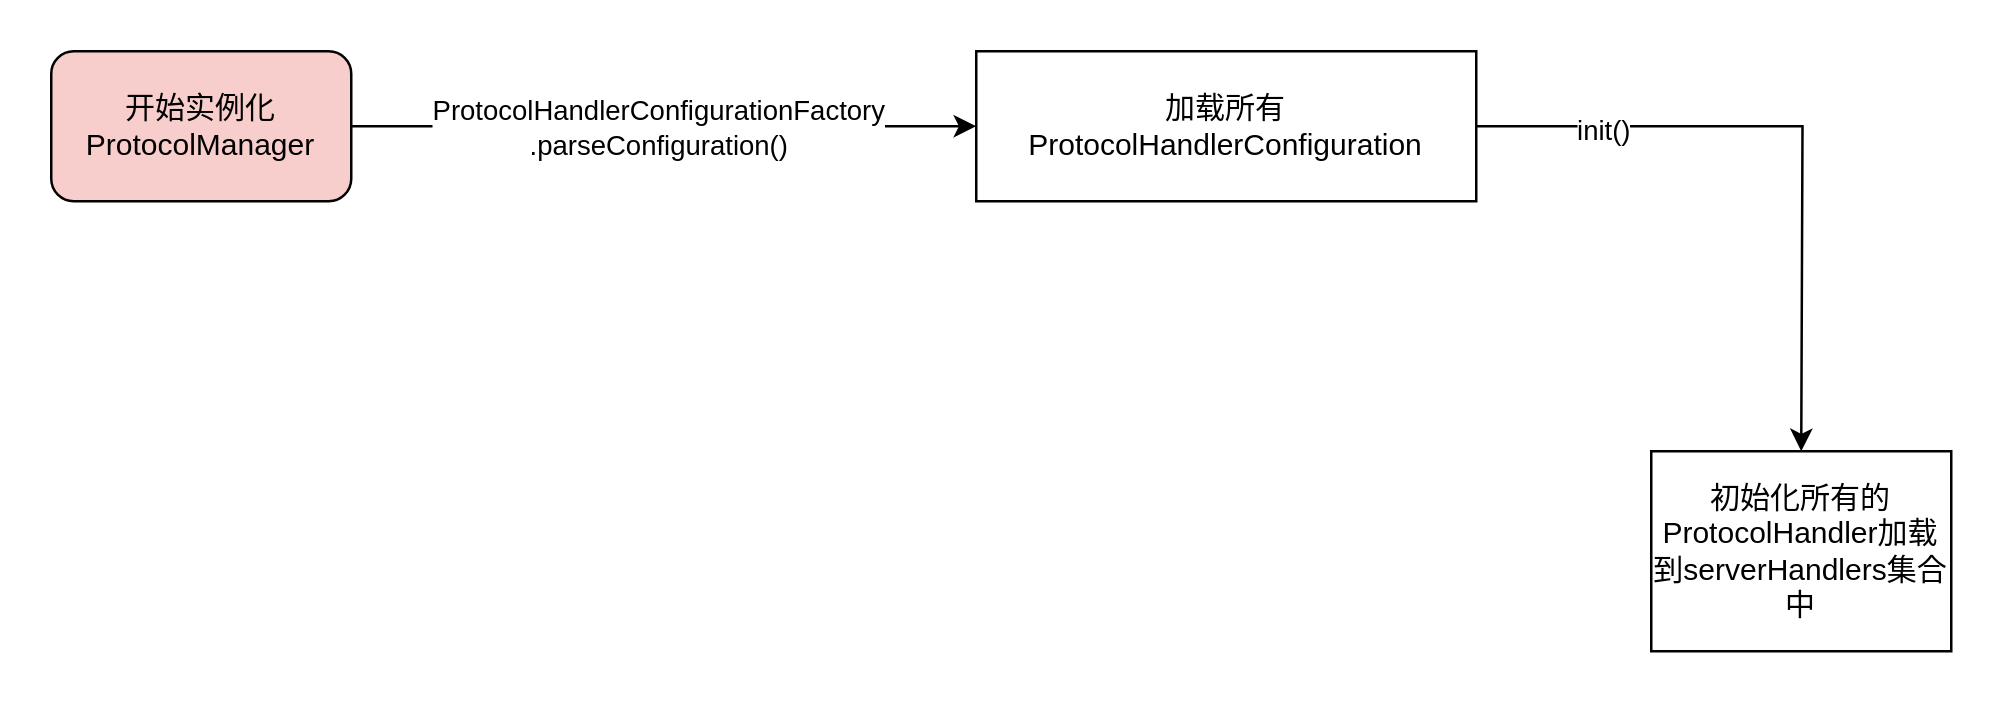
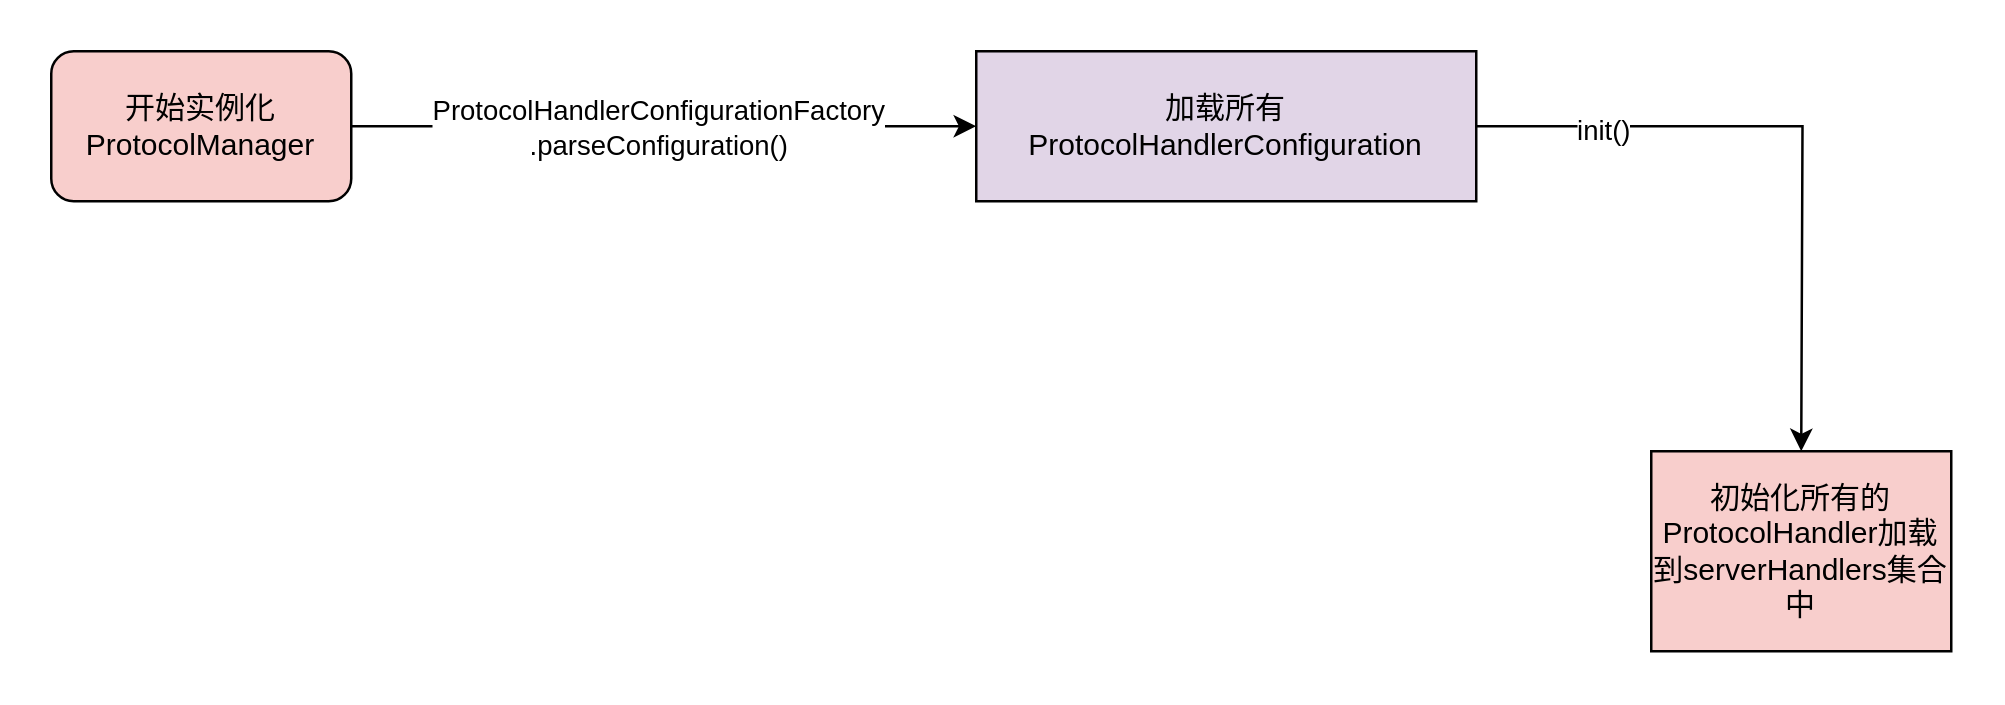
  <mxCell id="0" />
  <mxCell id="1" parent="0" />
  <mxCell id="2" style="edgeStyle=orthogonalEdgeStyle;rounded=0;orthogonalLoop=1;jettySize=auto;html=1;" edge="1" parent="1" source="4"><mxGeometry relative="1" as="geometry"><mxPoint x="390" y="50" as="targetPoint" /></mxGeometry></mxCell>
  <mxCell id="3" value="ProtocolHandlerConfigurationFactory&lt;br&gt;.parseConfiguration()" style="edgeLabel;html=1;align=center;verticalAlign=middle;resizable=0;points=[];" vertex="1" connectable="0" parent="2"><mxGeometry x="-0.229" y="1" relative="1" as="geometry"><mxPoint x="25" y="1" as="offset" /></mxGeometry></mxCell>
  <mxCell id="4" value="开始实例化ProtocolManager" style="rounded=1;whiteSpace=wrap;html=1;fillColor=#f8cecc;" vertex="1" parent="1"><mxGeometry x="20" y="20" width="120" height="60" as="geometry" /></mxCell>
  <mxCell id="5" style="edgeStyle=orthogonalEdgeStyle;rounded=0;orthogonalLoop=1;jettySize=auto;html=1;" edge="1" parent="1" source="7"><mxGeometry relative="1" as="geometry"><mxPoint x="720" y="180" as="targetPoint" /></mxGeometry></mxCell>
  <mxCell id="6" value="init()" style="edgeLabel;html=1;align=center;verticalAlign=middle;resizable=0;points=[];" vertex="1" connectable="0" parent="5"><mxGeometry x="-0.616" y="-1" relative="1" as="geometry"><mxPoint as="offset" /></mxGeometry></mxCell>
- <mxCell id="7" value="加载所有ProtocolHandlerConfiguration" style="rounded=0;whiteSpace=wrap;html=1;" vertex="1" parent="1"><mxGeometry x="390" y="20" width="200" height="60" as="geometry" /></mxCell>
- <mxCell id="8" value="初始化所有的ProtocolHandler加载到serverHandlers集合中" style="rounded=0;whiteSpace=wrap;html=1;" vertex="1" parent="1"><mxGeometry x="660" y="180" width="120" height="80" as="geometry" /></mxCell>
+ <mxCell id="7" value="加载所有ProtocolHandlerConfiguration" style="rounded=0;whiteSpace=wrap;html=1;fillColor=#e1d5e7;" vertex="1" parent="1"><mxGeometry x="390" y="20" width="200" height="60" as="geometry" /></mxCell>
+ <mxCell id="8" value="初始化所有的ProtocolHandler加载到serverHandlers集合中" style="rounded=0;whiteSpace=wrap;html=1;fillColor=#f8cecc;" vertex="1" parent="1"><mxGeometry x="660" y="180" width="120" height="80" as="geometry" /></mxCell>
